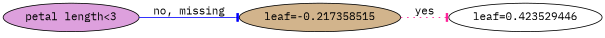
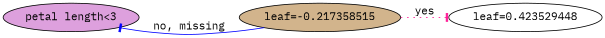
  digraph {
    fontname="IBM Plex Mono"
    rankdir=LR
    node [fontname="IBM Plex Mono" style=filled]
    edge [arrowhead=tee fontname="IBM Plex Mono"]
    n1 [fillcolor=plum label="petal length<3"]
    n2 [fillcolor=tan label="leaf=-0.217358515"]
-   n3 [fillcolor=white label="leaf=0.423529446"]
-   n1 -> n2 [color=blue label="no, missing" style=solid]
+   n3 [fillcolor=white label="leaf=0.423529448"]
+   n2 -> n1 [color=blue label="no, missing" style=solid]
    n2 -> n3 [color=deeppink label=yes style=dotted]
  }
